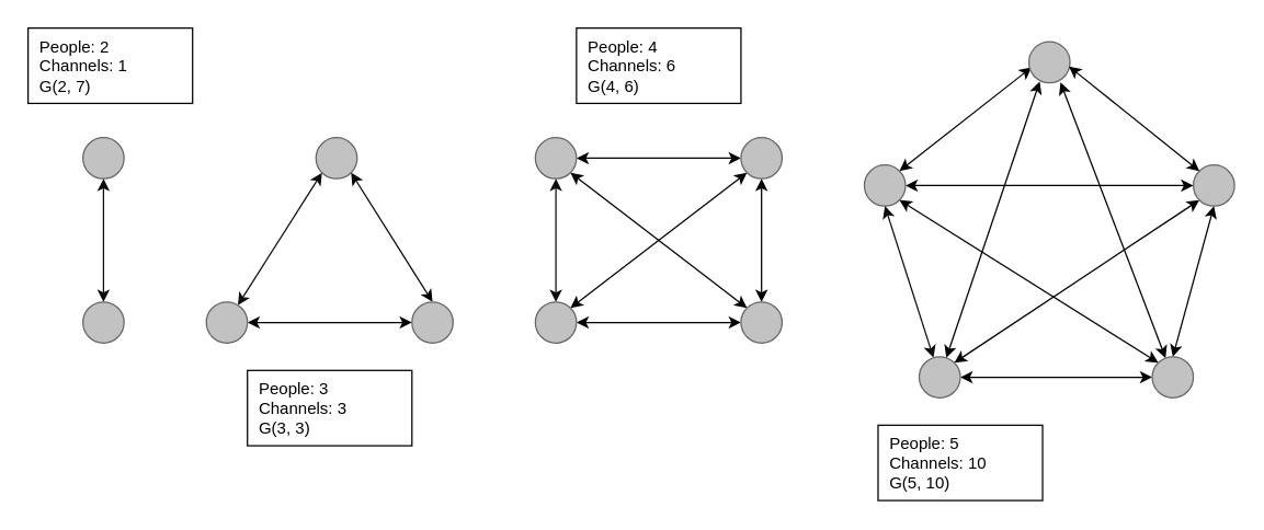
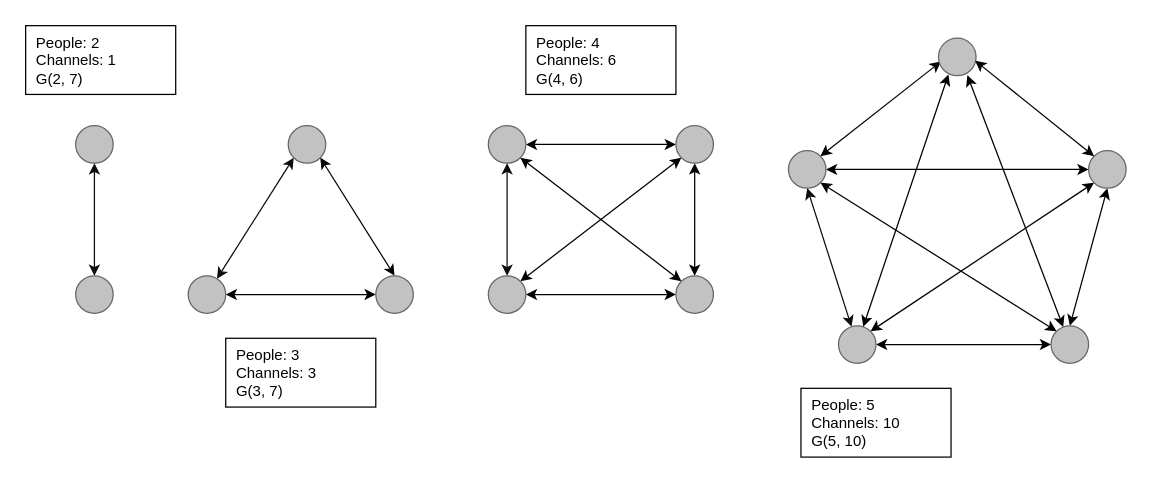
  <mxCell id="0" />
  <mxCell id="1" parent="0" />
  <mxCell id="2" value="" style="ellipse;whiteSpace=wrap;html=1;aspect=fixed;fillColor=#C2C2C2;strokeColor=#666666;fontColor=#333333;" vertex="1" parent="1"><mxGeometry x="60" y="100" width="30" height="30" as="geometry" /></mxCell>
  <mxCell id="3" style="edgeStyle=orthogonalEdgeStyle;rounded=0;orthogonalLoop=1;jettySize=auto;html=1;entryX=0.5;entryY=1;entryDx=0;entryDy=0;startArrow=classic;startFill=1;fillColor=#f5f5f5;strokeColor=#0D0D0D;" edge="1" parent="1" source="4" target="2"><mxGeometry relative="1" as="geometry" /></mxCell>
  <mxCell id="4" value="" style="ellipse;whiteSpace=wrap;html=1;aspect=fixed;fillColor=#C2C2C2;strokeColor=#666666;fontColor=#333333;" vertex="1" parent="1"><mxGeometry x="60" y="220" width="30" height="30" as="geometry" /></mxCell>
  <mxCell id="5" value="" style="ellipse;whiteSpace=wrap;html=1;aspect=fixed;fillColor=#C2C2C2;strokeColor=#666666;fontColor=#333333;" vertex="1" parent="1"><mxGeometry x="230" y="100" width="30" height="30" as="geometry" /></mxCell>
  <mxCell id="6" style="rounded=0;orthogonalLoop=1;jettySize=auto;html=1;entryX=0;entryY=1;entryDx=0;entryDy=0;startArrow=classic;startFill=1;fillColor=#f5f5f5;strokeColor=#0D0D0D;" edge="1" parent="1" source="8" target="5"><mxGeometry relative="1" as="geometry" /></mxCell>
  <mxCell id="7" style="edgeStyle=orthogonalEdgeStyle;rounded=0;orthogonalLoop=1;jettySize=auto;html=1;exitX=1;exitY=0.5;exitDx=0;exitDy=0;startArrow=classic;startFill=1;" edge="1" parent="1" source="8" target="10"><mxGeometry relative="1" as="geometry" /></mxCell>
  <mxCell id="8" value="" style="ellipse;whiteSpace=wrap;html=1;aspect=fixed;fillColor=#C2C2C2;strokeColor=#666666;fontColor=#333333;" vertex="1" parent="1"><mxGeometry x="150" y="220" width="30" height="30" as="geometry" /></mxCell>
  <mxCell id="9" style="rounded=0;orthogonalLoop=1;jettySize=auto;html=1;exitX=0.5;exitY=0;exitDx=0;exitDy=0;entryX=1;entryY=1;entryDx=0;entryDy=0;startArrow=classic;startFill=1;" edge="1" parent="1" source="10" target="5"><mxGeometry relative="1" as="geometry" /></mxCell>
  <mxCell id="10" value="" style="ellipse;whiteSpace=wrap;html=1;aspect=fixed;fillColor=#C2C2C2;strokeColor=#666666;fontColor=#333333;" vertex="1" parent="1"><mxGeometry x="300" y="220" width="30" height="30" as="geometry" /></mxCell>
  <mxCell id="11" style="edgeStyle=orthogonalEdgeStyle;rounded=0;orthogonalLoop=1;jettySize=auto;html=1;exitX=1;exitY=0.5;exitDx=0;exitDy=0;entryX=0;entryY=0.5;entryDx=0;entryDy=0;startArrow=classic;startFill=1;" edge="1" parent="1" source="12" target="20"><mxGeometry relative="1" as="geometry" /></mxCell>
  <mxCell id="12" value="" style="ellipse;whiteSpace=wrap;html=1;aspect=fixed;fillColor=#C2C2C2;strokeColor=#666666;fontColor=#333333;" vertex="1" parent="1"><mxGeometry x="390" y="100" width="30" height="30" as="geometry" /></mxCell>
  <mxCell id="13" style="rounded=0;orthogonalLoop=1;jettySize=auto;html=1;entryX=0.5;entryY=1;entryDx=0;entryDy=0;startArrow=classic;startFill=1;fillColor=#f5f5f5;strokeColor=#0D0D0D;" edge="1" parent="1" source="16" target="12"><mxGeometry relative="1" as="geometry" /></mxCell>
  <mxCell id="14" style="edgeStyle=orthogonalEdgeStyle;rounded=0;orthogonalLoop=1;jettySize=auto;html=1;exitX=1;exitY=0.5;exitDx=0;exitDy=0;startArrow=classic;startFill=1;" edge="1" parent="1" source="16" target="19"><mxGeometry relative="1" as="geometry" /></mxCell>
  <mxCell id="15" style="rounded=0;orthogonalLoop=1;jettySize=auto;html=1;exitX=1;exitY=0;exitDx=0;exitDy=0;entryX=0;entryY=1;entryDx=0;entryDy=0;startArrow=classic;startFill=1;" edge="1" parent="1" source="16" target="20"><mxGeometry relative="1" as="geometry" /></mxCell>
  <mxCell id="16" value="" style="ellipse;whiteSpace=wrap;html=1;aspect=fixed;fillColor=#C2C2C2;strokeColor=#666666;fontColor=#333333;" vertex="1" parent="1"><mxGeometry x="390" y="220" width="30" height="30" as="geometry" /></mxCell>
  <mxCell id="17" style="rounded=0;orthogonalLoop=1;jettySize=auto;html=1;exitX=0;exitY=0;exitDx=0;exitDy=0;entryX=1;entryY=1;entryDx=0;entryDy=0;startArrow=classic;startFill=1;" edge="1" parent="1" source="19" target="12"><mxGeometry relative="1" as="geometry" /></mxCell>
  <mxCell id="18" style="edgeStyle=orthogonalEdgeStyle;rounded=0;orthogonalLoop=1;jettySize=auto;html=1;exitX=0.5;exitY=0;exitDx=0;exitDy=0;entryX=0.5;entryY=1;entryDx=0;entryDy=0;startArrow=classic;startFill=1;" edge="1" parent="1" source="19" target="20"><mxGeometry relative="1" as="geometry" /></mxCell>
  <mxCell id="19" value="" style="ellipse;whiteSpace=wrap;html=1;aspect=fixed;fillColor=#C2C2C2;strokeColor=#666666;fontColor=#333333;" vertex="1" parent="1"><mxGeometry x="540" y="220" width="30" height="30" as="geometry" /></mxCell>
  <mxCell id="20" value="" style="ellipse;whiteSpace=wrap;html=1;aspect=fixed;fillColor=#C2C2C2;strokeColor=#666666;fontColor=#333333;" vertex="1" parent="1"><mxGeometry x="540" y="100" width="30" height="30" as="geometry" /></mxCell>
  <mxCell id="21" style="edgeStyle=orthogonalEdgeStyle;rounded=0;orthogonalLoop=1;jettySize=auto;html=1;exitX=1;exitY=0.5;exitDx=0;exitDy=0;entryX=0;entryY=0.5;entryDx=0;entryDy=0;startArrow=classic;startFill=1;" edge="1" parent="1" source="23" target="31"><mxGeometry relative="1" as="geometry" /></mxCell>
  <mxCell id="22" style="rounded=0;orthogonalLoop=1;jettySize=auto;html=1;exitX=1;exitY=0;exitDx=0;exitDy=0;entryX=0.068;entryY=0.621;entryDx=0;entryDy=0;entryPerimeter=0;startArrow=classic;startFill=1;" edge="1" parent="1" source="23" target="32"><mxGeometry relative="1" as="geometry" /></mxCell>
  <mxCell id="23" value="" style="ellipse;whiteSpace=wrap;html=1;aspect=fixed;fillColor=#C2C2C2;strokeColor=#666666;fontColor=#333333;" vertex="1" parent="1"><mxGeometry x="630" y="120" width="30" height="30" as="geometry" /></mxCell>
  <mxCell id="24" style="rounded=0;orthogonalLoop=1;jettySize=auto;html=1;entryX=0.5;entryY=1;entryDx=0;entryDy=0;startArrow=classic;startFill=1;fillColor=#f5f5f5;strokeColor=#0D0D0D;" edge="1" parent="1" source="27" target="23"><mxGeometry relative="1" as="geometry" /></mxCell>
  <mxCell id="25" style="edgeStyle=orthogonalEdgeStyle;rounded=0;orthogonalLoop=1;jettySize=auto;html=1;exitX=1;exitY=0.5;exitDx=0;exitDy=0;startArrow=classic;startFill=1;" edge="1" parent="1" source="27" target="30"><mxGeometry relative="1" as="geometry" /></mxCell>
  <mxCell id="26" style="rounded=0;orthogonalLoop=1;jettySize=auto;html=1;exitX=1;exitY=0;exitDx=0;exitDy=0;entryX=0;entryY=1;entryDx=0;entryDy=0;startArrow=classic;startFill=1;" edge="1" parent="1" source="27" target="31"><mxGeometry relative="1" as="geometry" /></mxCell>
  <mxCell id="27" value="" style="ellipse;whiteSpace=wrap;html=1;aspect=fixed;fillColor=#C2C2C2;strokeColor=#666666;fontColor=#333333;" vertex="1" parent="1"><mxGeometry x="670" y="260" width="30" height="30" as="geometry" /></mxCell>
  <mxCell id="28" style="rounded=0;orthogonalLoop=1;jettySize=auto;html=1;exitX=0;exitY=0;exitDx=0;exitDy=0;entryX=1;entryY=1;entryDx=0;entryDy=0;startArrow=classic;startFill=1;" edge="1" parent="1" source="30" target="23"><mxGeometry relative="1" as="geometry" /></mxCell>
  <mxCell id="29" style="rounded=0;orthogonalLoop=1;jettySize=auto;html=1;exitX=0.5;exitY=0;exitDx=0;exitDy=0;entryX=0.5;entryY=1;entryDx=0;entryDy=0;startArrow=classic;startFill=1;" edge="1" parent="1" source="30" target="31"><mxGeometry relative="1" as="geometry" /></mxCell>
  <mxCell id="30" value="" style="ellipse;whiteSpace=wrap;html=1;aspect=fixed;fillColor=#C2C2C2;strokeColor=#666666;fontColor=#333333;" vertex="1" parent="1"><mxGeometry x="840" y="260" width="30" height="30" as="geometry" /></mxCell>
  <mxCell id="31" value="" style="ellipse;whiteSpace=wrap;html=1;aspect=fixed;fillColor=#C2C2C2;strokeColor=#666666;fontColor=#333333;" vertex="1" parent="1"><mxGeometry x="870" y="120" width="30" height="30" as="geometry" /></mxCell>
  <mxCell id="32" value="" style="ellipse;whiteSpace=wrap;html=1;aspect=fixed;fillColor=#C2C2C2;strokeColor=#666666;fontColor=#333333;" vertex="1" parent="1"><mxGeometry x="750" y="30" width="30" height="30" as="geometry" /></mxCell>
  <mxCell id="33" style="rounded=0;orthogonalLoop=1;jettySize=auto;html=1;exitX=0;exitY=0;exitDx=0;exitDy=0;entryX=0.974;entryY=0.599;entryDx=0;entryDy=0;entryPerimeter=0;startArrow=classic;startFill=1;" edge="1" parent="1" source="31" target="32"><mxGeometry relative="1" as="geometry" /></mxCell>
  <mxCell id="34" style="rounded=0;orthogonalLoop=1;jettySize=auto;html=1;entryX=0.264;entryY=0.967;entryDx=0;entryDy=0;entryPerimeter=0;startArrow=classic;startFill=1;" edge="1" parent="1" source="27" target="32"><mxGeometry relative="1" as="geometry" /></mxCell>
  <mxCell id="35" style="rounded=0;orthogonalLoop=1;jettySize=auto;html=1;entryX=0.768;entryY=0.989;entryDx=0;entryDy=0;entryPerimeter=0;startArrow=classic;startFill=1;" edge="1" parent="1" source="30" target="32"><mxGeometry relative="1" as="geometry" /></mxCell>
  <mxCell id="36" value="&amp;nbsp; People: 2&lt;div&gt;&amp;nbsp; Channels: 1&lt;/div&gt;&lt;div&gt;&amp;nbsp; G(2, 7)&lt;/div&gt;" style="rounded=0;whiteSpace=wrap;html=1;align=left;" vertex="1" parent="1"><mxGeometry x="20" y="20" width="120" height="55" as="geometry" /></mxCell>
- <mxCell id="37" value="&amp;nbsp; People: 3&lt;div&gt;&amp;nbsp; Channels: 3&lt;/div&gt;&lt;div&gt;&amp;nbsp; G(3, 3)&lt;/div&gt;" style="rounded=0;whiteSpace=wrap;html=1;align=left;" vertex="1" parent="1"><mxGeometry x="180" y="270" width="120" height="55" as="geometry" /></mxCell>
+ <mxCell id="37" value="&amp;nbsp; People: 3&lt;div&gt;&amp;nbsp; Channels: 3&lt;/div&gt;&lt;div&gt;&amp;nbsp; G(3, 7)&lt;/div&gt;" style="rounded=0;whiteSpace=wrap;html=1;align=left;" vertex="1" parent="1"><mxGeometry x="180" y="270" width="120" height="55" as="geometry" /></mxCell>
  <mxCell id="38" value="&amp;nbsp; People: 4&lt;div&gt;&amp;nbsp; Channels: 6&lt;/div&gt;&lt;div&gt;&amp;nbsp; G(4, 6)&lt;/div&gt;" style="rounded=0;whiteSpace=wrap;html=1;align=left;" vertex="1" parent="1"><mxGeometry x="420" y="20" width="120" height="55" as="geometry" /></mxCell>
  <mxCell id="39" value="&amp;nbsp; People: 5&lt;div&gt;&amp;nbsp; Channels: 10&lt;/div&gt;&lt;div&gt;&amp;nbsp; G(5, 10)&lt;/div&gt;" style="rounded=0;whiteSpace=wrap;html=1;align=left;" vertex="1" parent="1"><mxGeometry x="640" y="310" width="120" height="55" as="geometry" /></mxCell>
